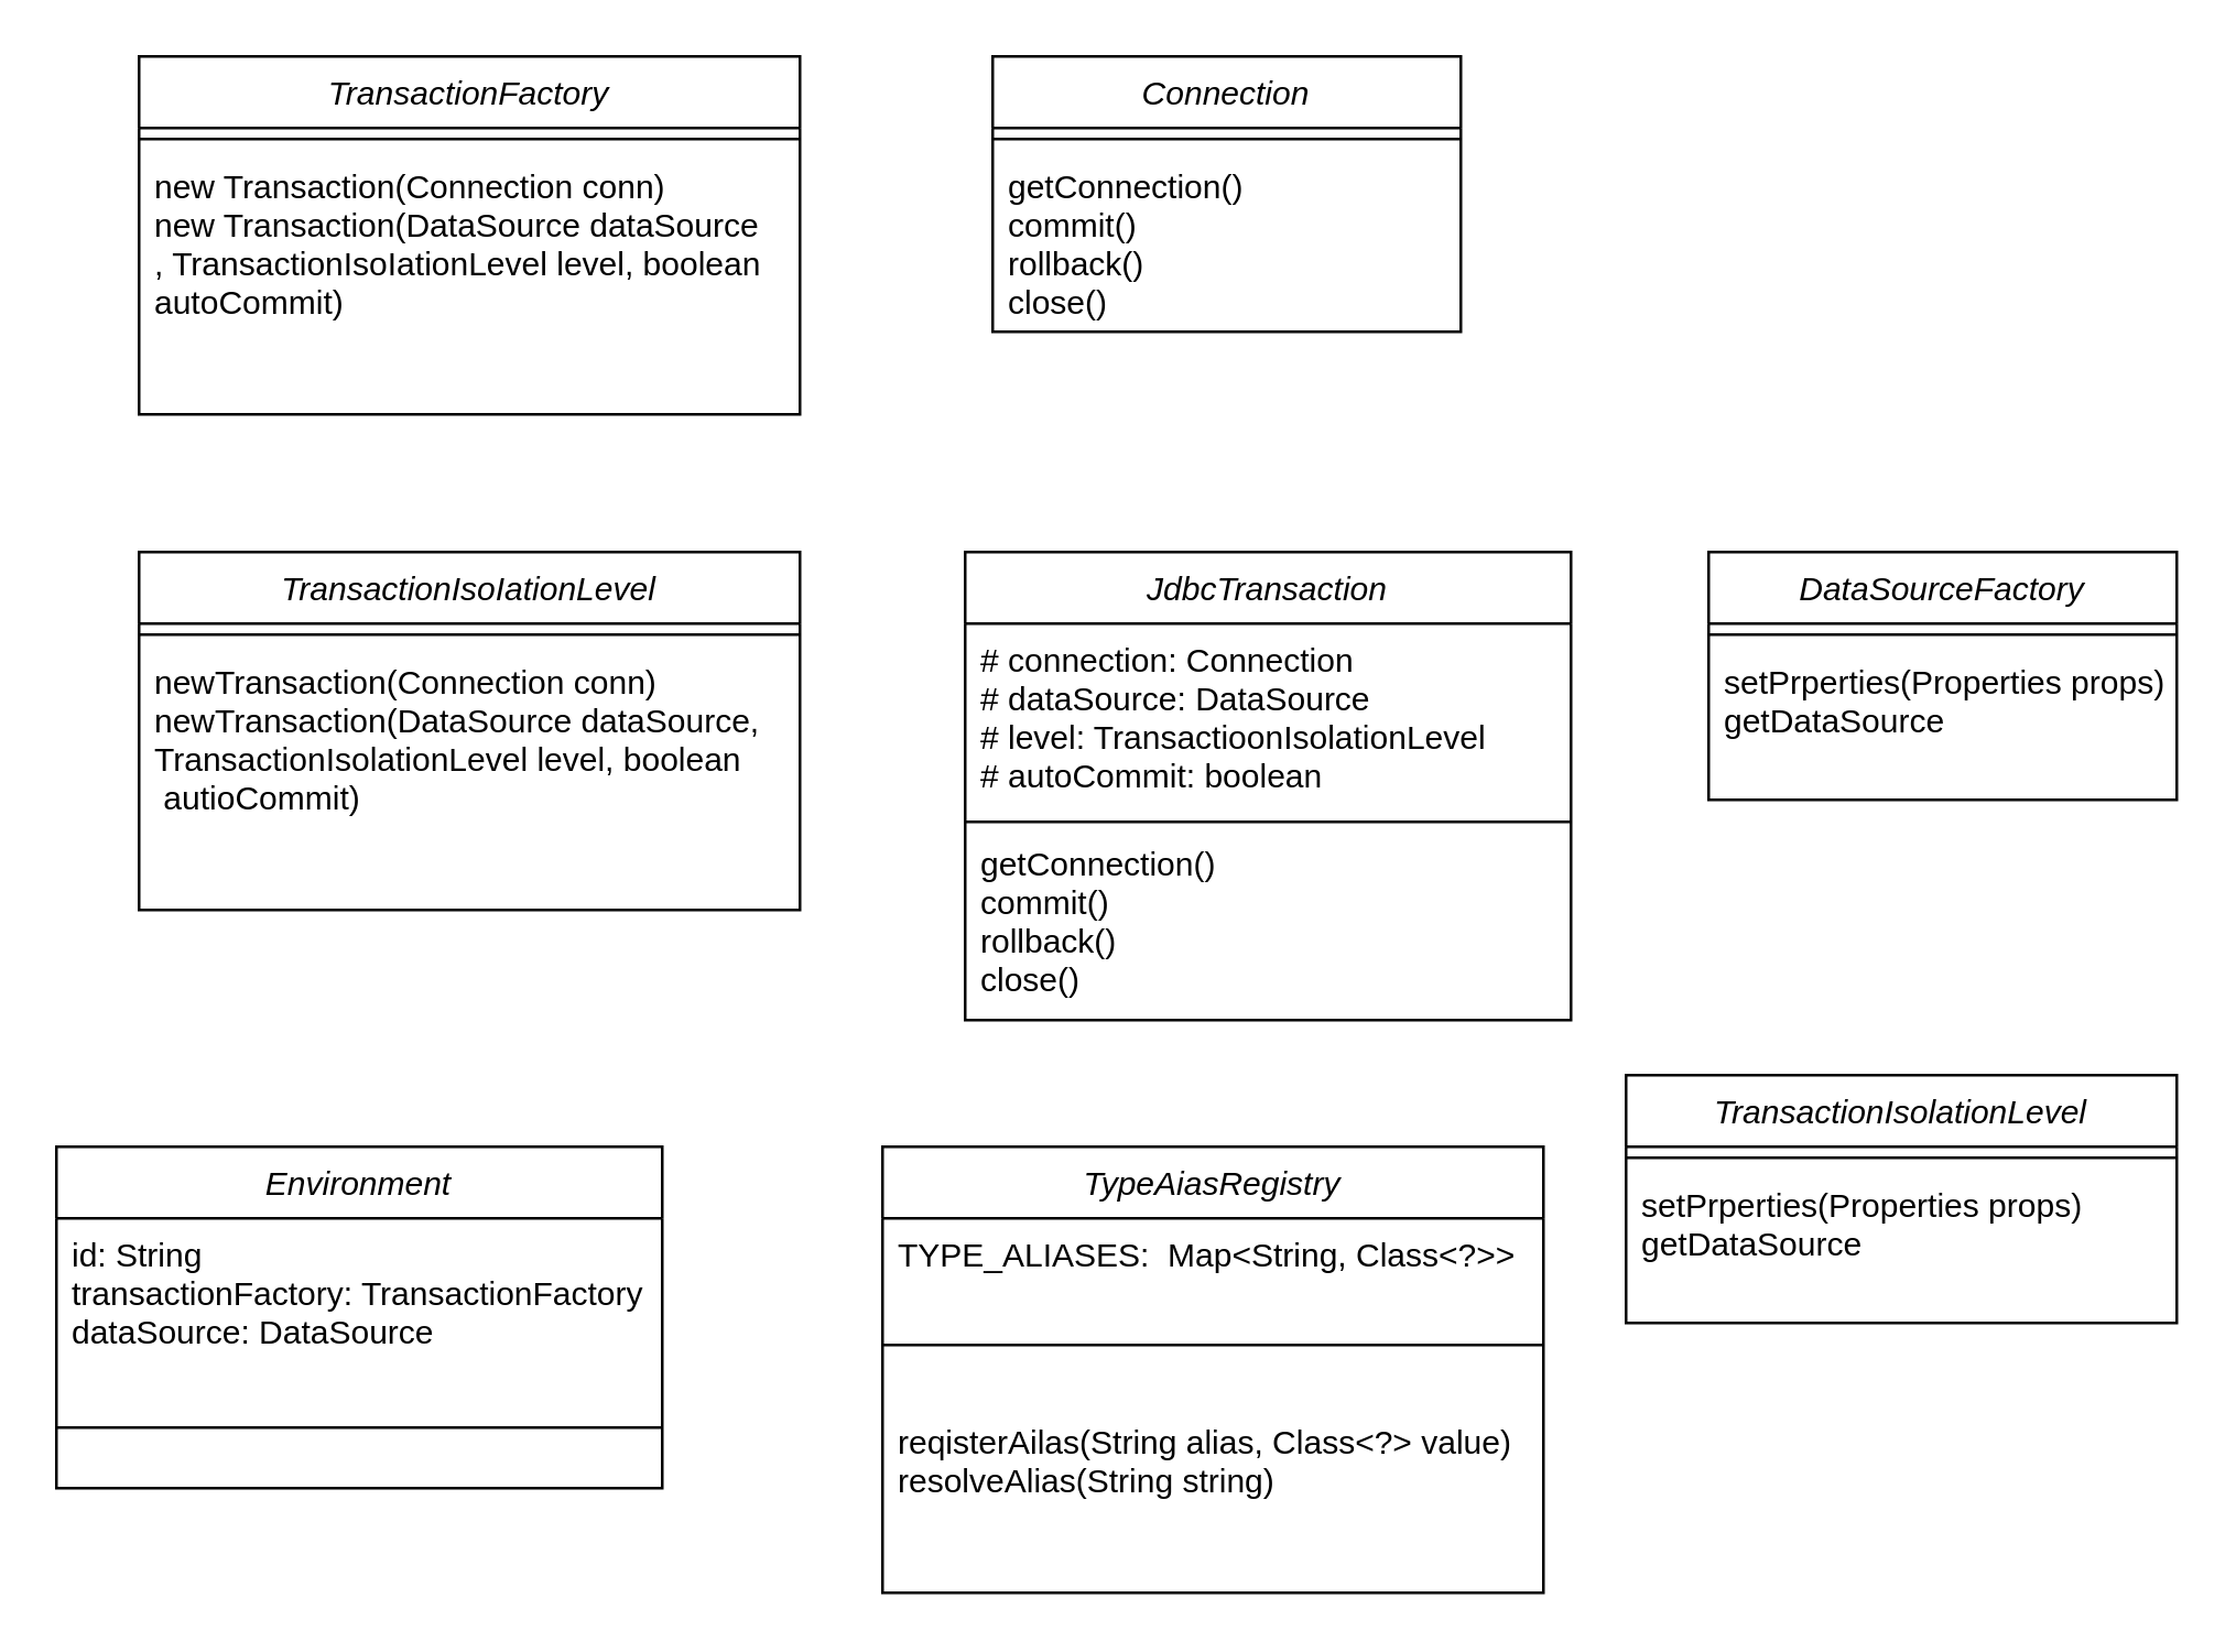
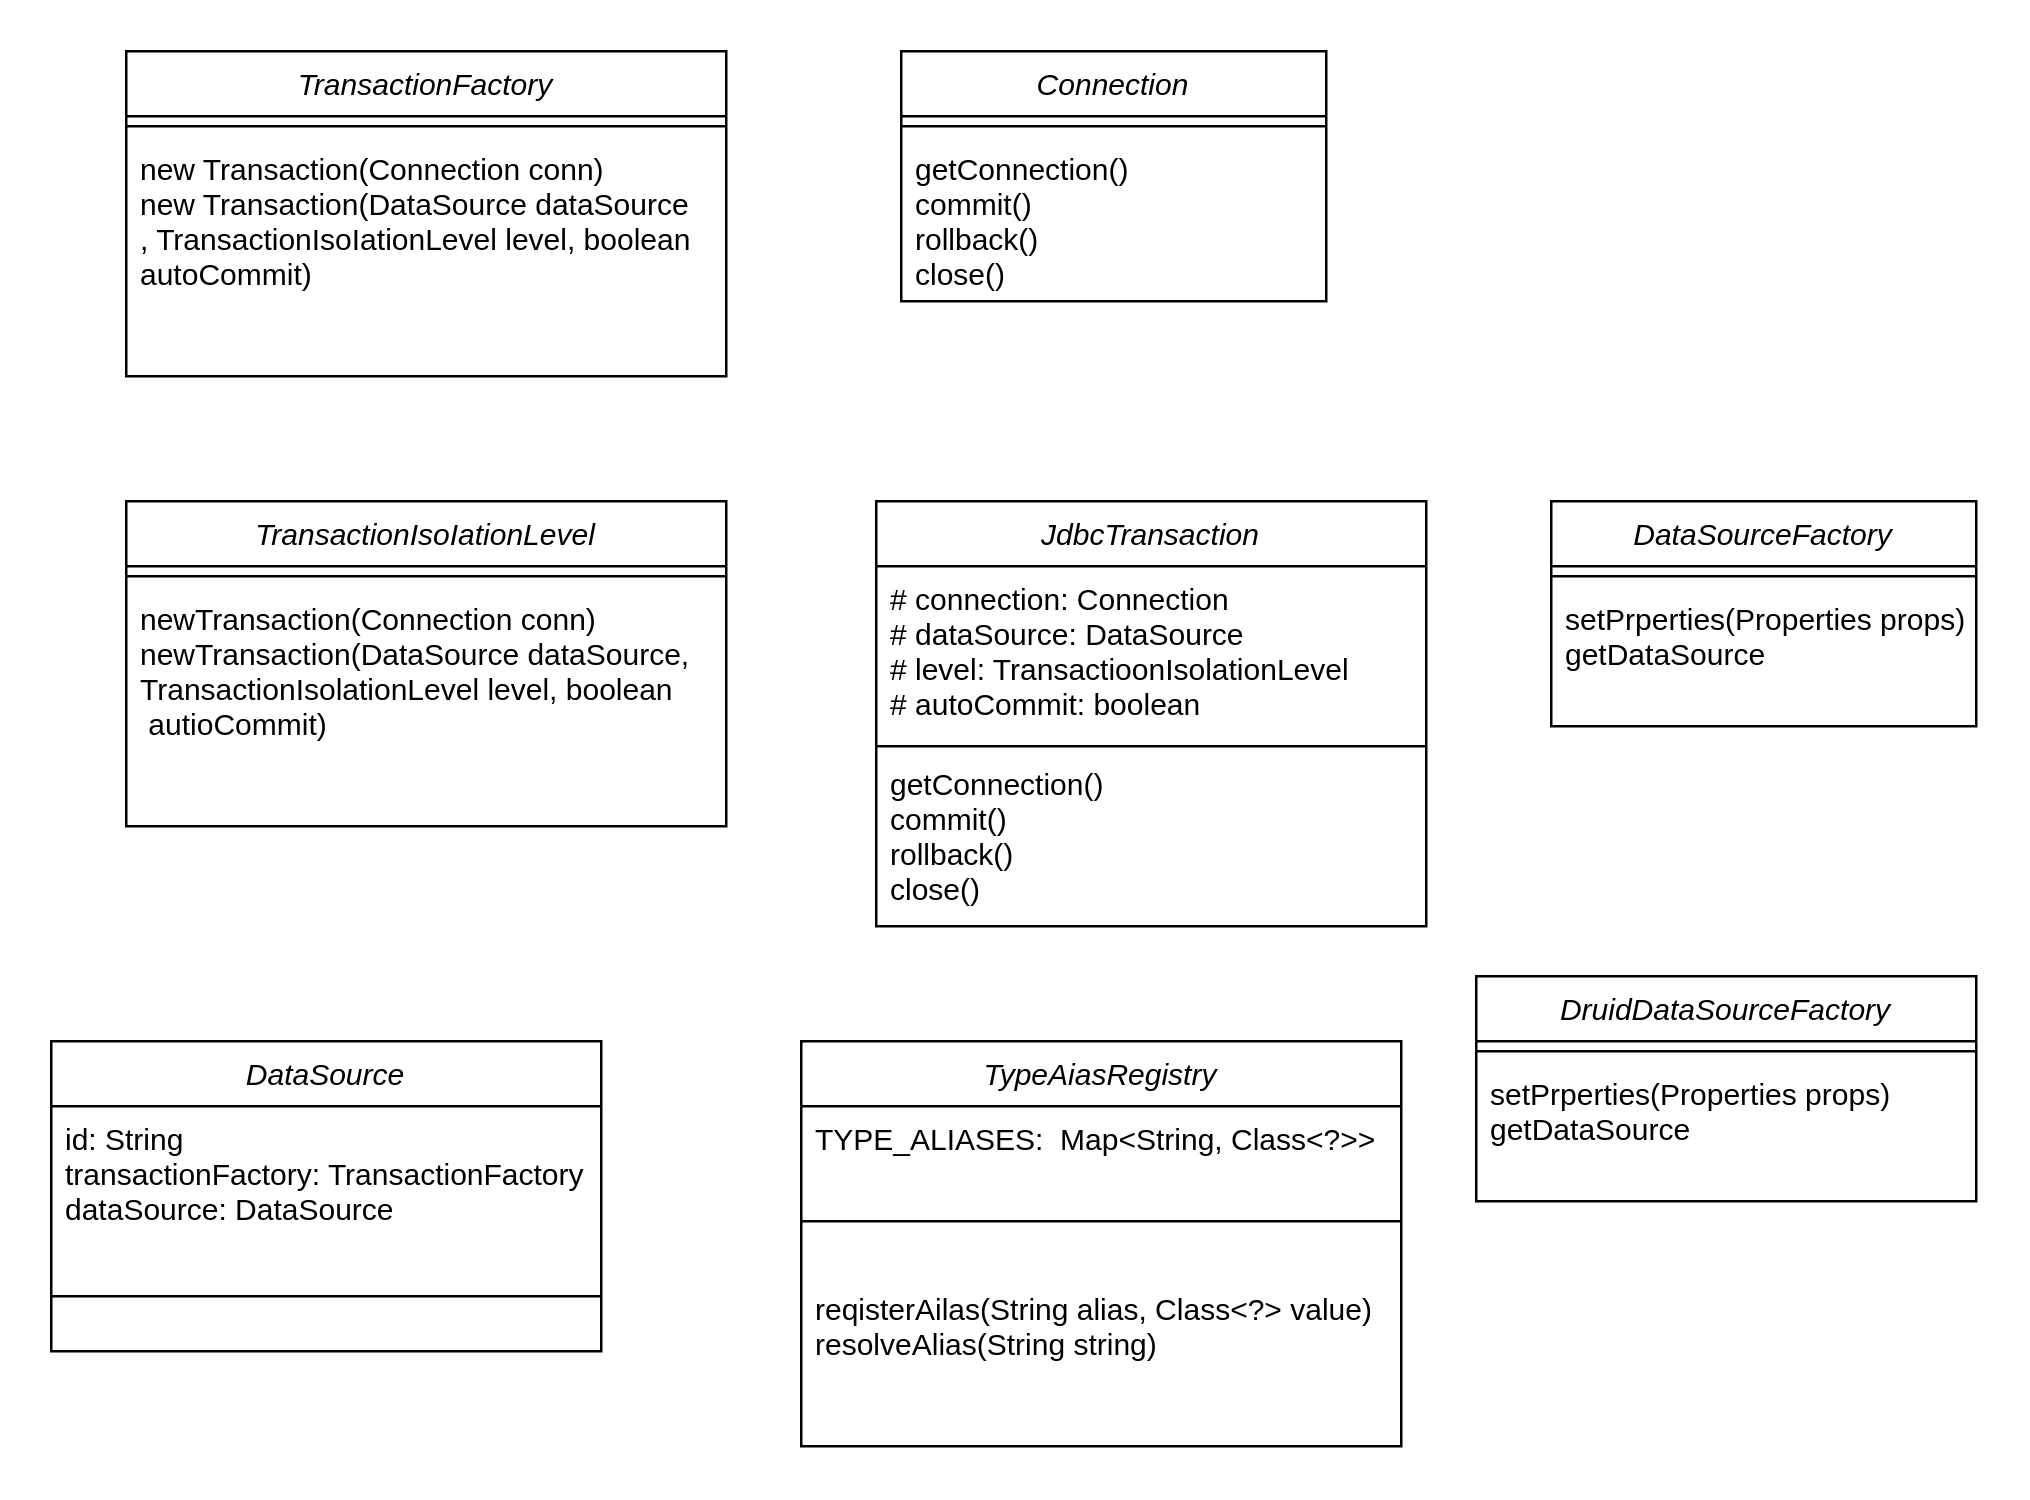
  <mxCell id="0" />
  <mxCell id="1" parent="0" />
  <mxCell id="2" value="TransactionFactory" style="swimlane;fontStyle=2;align=center;verticalAlign=top;childLayout=stackLayout;horizontal=1;startSize=26;horizontalStack=0;resizeParent=1;resizeLast=0;collapsible=1;marginBottom=0;rounded=0;shadow=0;strokeWidth=1;" parent="1" vertex="1"><mxGeometry x="50" y="20" width="240" height="130" as="geometry"><mxRectangle x="230" y="140" width="160" height="26" as="alternateBounds" /></mxGeometry></mxCell>
  <mxCell id="3" value="" style="line;html=1;strokeWidth=1;align=left;verticalAlign=middle;spacingTop=-1;spacingLeft=3;spacingRight=3;rotatable=0;labelPosition=right;points=[];portConstraint=eastwest;" parent="2" vertex="1"><mxGeometry y="26" width="240" height="8" as="geometry" /></mxCell>
  <mxCell id="4" value="new Transaction(Connection conn)&#10;new Transaction(DataSource dataSource&#10;, TransactionIsoIationLevel level, boolean&#10;autoCommit)" style="text;align=left;verticalAlign=top;spacingLeft=4;spacingRight=4;overflow=hidden;rotatable=0;points=[[0,0.5],[1,0.5]];portConstraint=eastwest;" parent="2" vertex="1"><mxGeometry y="34" width="240" height="96" as="geometry" /></mxCell>
  <mxCell id="5" value="Connection" style="swimlane;fontStyle=2;align=center;verticalAlign=top;childLayout=stackLayout;horizontal=1;startSize=26;horizontalStack=0;resizeParent=1;resizeLast=0;collapsible=1;marginBottom=0;rounded=0;shadow=0;strokeWidth=1;" vertex="1" parent="1"><mxGeometry x="360" y="20" width="170" height="100" as="geometry"><mxRectangle x="230" y="140" width="160" height="26" as="alternateBounds" /></mxGeometry></mxCell>
  <mxCell id="6" value="" style="line;html=1;strokeWidth=1;align=left;verticalAlign=middle;spacingTop=-1;spacingLeft=3;spacingRight=3;rotatable=0;labelPosition=right;points=[];portConstraint=eastwest;" vertex="1" parent="5"><mxGeometry y="26" width="170" height="8" as="geometry" /></mxCell>
  <mxCell id="7" value="getConnection()&#10;commit()&#10;rollback()&#10;close()&#10;" style="text;align=left;verticalAlign=top;spacingLeft=4;spacingRight=4;overflow=hidden;rotatable=0;points=[[0,0.5],[1,0.5]];portConstraint=eastwest;" vertex="1" parent="5"><mxGeometry y="34" width="170" height="66" as="geometry" /></mxCell>
  <mxCell id="8" value="TransactionIsoIationLevel" style="swimlane;fontStyle=2;align=center;verticalAlign=top;childLayout=stackLayout;horizontal=1;startSize=26;horizontalStack=0;resizeParent=1;resizeLast=0;collapsible=1;marginBottom=0;rounded=0;shadow=0;strokeWidth=1;" vertex="1" parent="1"><mxGeometry x="50" y="200" width="240" height="130" as="geometry"><mxRectangle x="230" y="140" width="160" height="26" as="alternateBounds" /></mxGeometry></mxCell>
  <mxCell id="9" value="" style="line;html=1;strokeWidth=1;align=left;verticalAlign=middle;spacingTop=-1;spacingLeft=3;spacingRight=3;rotatable=0;labelPosition=right;points=[];portConstraint=eastwest;" vertex="1" parent="8"><mxGeometry y="26" width="240" height="8" as="geometry" /></mxCell>
  <mxCell id="10" value="newTransaction(Connection conn)&#10;newTransaction(DataSource dataSource,&#10;TransactionIsolationLevel level, boolean&#10; autioCommit)" style="text;align=left;verticalAlign=top;spacingLeft=4;spacingRight=4;overflow=hidden;rotatable=0;points=[[0,0.5],[1,0.5]];portConstraint=eastwest;" vertex="1" parent="8"><mxGeometry y="34" width="240" height="96" as="geometry" /></mxCell>
  <mxCell id="11" value="JdbcTransaction" style="swimlane;fontStyle=2;align=center;verticalAlign=top;childLayout=stackLayout;horizontal=1;startSize=26;horizontalStack=0;resizeParent=1;resizeLast=0;collapsible=1;marginBottom=0;rounded=0;shadow=0;strokeWidth=1;" vertex="1" parent="1"><mxGeometry x="350" y="200" width="220" height="170" as="geometry"><mxRectangle x="230" y="140" width="160" height="26" as="alternateBounds" /></mxGeometry></mxCell>
  <mxCell id="12" value="# connection: Connection&#10;# dataSource: DataSource&#10;# level: TransactioonIsolationLevel&#10;# autoCommit: boolean" style="text;align=left;verticalAlign=top;spacingLeft=4;spacingRight=4;overflow=hidden;rotatable=0;points=[[0,0.5],[1,0.5]];portConstraint=eastwest;" vertex="1" parent="11"><mxGeometry y="26" width="220" height="70" as="geometry" /></mxCell>
  <mxCell id="13" value="" style="line;html=1;strokeWidth=1;align=left;verticalAlign=middle;spacingTop=-1;spacingLeft=3;spacingRight=3;rotatable=0;labelPosition=right;points=[];portConstraint=eastwest;" vertex="1" parent="11"><mxGeometry y="96" width="220" height="4" as="geometry" /></mxCell>
  <mxCell id="14" value="getConnection()&#10;commit()&#10;rollback()&#10;close()&#10;" style="text;align=left;verticalAlign=top;spacingLeft=4;spacingRight=4;overflow=hidden;rotatable=0;points=[[0,0.5],[1,0.5]];portConstraint=eastwest;" vertex="1" parent="11"><mxGeometry y="100" width="220" height="70" as="geometry" /></mxCell>
  <mxCell id="15" value="DataSourceFactory" style="swimlane;fontStyle=2;align=center;verticalAlign=top;childLayout=stackLayout;horizontal=1;startSize=26;horizontalStack=0;resizeParent=1;resizeLast=0;collapsible=1;marginBottom=0;rounded=0;shadow=0;strokeWidth=1;" vertex="1" parent="1"><mxGeometry x="620" y="200" width="170" height="90" as="geometry"><mxRectangle x="230" y="140" width="160" height="26" as="alternateBounds" /></mxGeometry></mxCell>
  <mxCell id="16" value="" style="line;html=1;strokeWidth=1;align=left;verticalAlign=middle;spacingTop=-1;spacingLeft=3;spacingRight=3;rotatable=0;labelPosition=right;points=[];portConstraint=eastwest;" vertex="1" parent="15"><mxGeometry y="26" width="170" height="8" as="geometry" /></mxCell>
  <mxCell id="17" value="setPrperties(Properties props)&#10;getDataSource" style="text;align=left;verticalAlign=top;spacingLeft=4;spacingRight=4;overflow=hidden;rotatable=0;points=[[0,0.5],[1,0.5]];portConstraint=eastwest;" vertex="1" parent="15"><mxGeometry y="34" width="170" height="46" as="geometry" /></mxCell>
- <mxCell id="18" value="TransactionIsolationLevel" style="swimlane;fontStyle=2;align=center;verticalAlign=top;childLayout=stackLayout;horizontal=1;startSize=26;horizontalStack=0;resizeParent=1;resizeLast=0;collapsible=1;marginBottom=0;rounded=0;shadow=0;strokeWidth=1;" vertex="1" parent="1"><mxGeometry x="590" y="390" width="200" height="90" as="geometry"><mxRectangle x="230" y="140" width="160" height="26" as="alternateBounds" /></mxGeometry></mxCell>
+ <mxCell id="18" value="DruidDataSourceFactory" style="swimlane;fontStyle=2;align=center;verticalAlign=top;childLayout=stackLayout;horizontal=1;startSize=26;horizontalStack=0;resizeParent=1;resizeLast=0;collapsible=1;marginBottom=0;rounded=0;shadow=0;strokeWidth=1;" vertex="1" parent="1"><mxGeometry x="590" y="390" width="200" height="90" as="geometry"><mxRectangle x="230" y="140" width="160" height="26" as="alternateBounds" /></mxGeometry></mxCell>
  <mxCell id="19" value="" style="line;html=1;strokeWidth=1;align=left;verticalAlign=middle;spacingTop=-1;spacingLeft=3;spacingRight=3;rotatable=0;labelPosition=right;points=[];portConstraint=eastwest;" vertex="1" parent="18"><mxGeometry y="26" width="200" height="8" as="geometry" /></mxCell>
  <mxCell id="20" value="setPrperties(Properties props)&#10;getDataSource" style="text;align=left;verticalAlign=top;spacingLeft=4;spacingRight=4;overflow=hidden;rotatable=0;points=[[0,0.5],[1,0.5]];portConstraint=eastwest;" vertex="1" parent="18"><mxGeometry y="34" width="200" height="46" as="geometry" /></mxCell>
- <mxCell id="21" value="Environment" style="swimlane;fontStyle=2;align=center;verticalAlign=top;childLayout=stackLayout;horizontal=1;startSize=26;horizontalStack=0;resizeParent=1;resizeLast=0;collapsible=1;marginBottom=0;rounded=0;shadow=0;strokeWidth=1;" vertex="1" parent="1"><mxGeometry x="20" y="416" width="220" height="124" as="geometry"><mxRectangle x="230" y="140" width="160" height="26" as="alternateBounds" /></mxGeometry></mxCell>
+ <mxCell id="21" value="DataSource" style="swimlane;fontStyle=2;align=center;verticalAlign=top;childLayout=stackLayout;horizontal=1;startSize=26;horizontalStack=0;resizeParent=1;resizeLast=0;collapsible=1;marginBottom=0;rounded=0;shadow=0;strokeWidth=1;" vertex="1" parent="1"><mxGeometry x="20" y="416" width="220" height="124" as="geometry"><mxRectangle x="230" y="140" width="160" height="26" as="alternateBounds" /></mxGeometry></mxCell>
  <mxCell id="22" value="id: String&#10;transactionFactory: TransactionFactory&#10;dataSource: DataSource" style="text;align=left;verticalAlign=top;spacingLeft=4;spacingRight=4;overflow=hidden;rotatable=0;points=[[0,0.5],[1,0.5]];portConstraint=eastwest;" vertex="1" parent="21"><mxGeometry y="26" width="220" height="54" as="geometry" /></mxCell>
  <mxCell id="23" value="" style="line;html=1;strokeWidth=1;align=left;verticalAlign=middle;spacingTop=-1;spacingLeft=3;spacingRight=3;rotatable=0;labelPosition=right;points=[];portConstraint=eastwest;" vertex="1" parent="21"><mxGeometry y="80" width="220" height="44" as="geometry" /></mxCell>
  <mxCell id="24" value="TypeAiasRegistry" style="swimlane;fontStyle=2;align=center;verticalAlign=top;childLayout=stackLayout;horizontal=1;startSize=26;horizontalStack=0;resizeParent=1;resizeLast=0;collapsible=1;marginBottom=0;rounded=0;shadow=0;strokeWidth=1;" vertex="1" parent="1"><mxGeometry x="320" y="416" width="240" height="162" as="geometry"><mxRectangle x="230" y="140" width="160" height="26" as="alternateBounds" /></mxGeometry></mxCell>
  <mxCell id="25" value="TYPE_ALIASES:  Map&lt;String, Class&lt;?&gt;&gt;" style="text;align=left;verticalAlign=top;spacingLeft=4;spacingRight=4;overflow=hidden;rotatable=0;points=[[0,0.5],[1,0.5]];portConstraint=eastwest;" vertex="1" parent="24"><mxGeometry y="26" width="240" height="24" as="geometry" /></mxCell>
  <mxCell id="26" value="" style="line;html=1;strokeWidth=1;align=left;verticalAlign=middle;spacingTop=-1;spacingLeft=3;spacingRight=3;rotatable=0;labelPosition=right;points=[];portConstraint=eastwest;" vertex="1" parent="24"><mxGeometry y="50" width="240" height="44" as="geometry" /></mxCell>
  <mxCell id="27" value="reqisterAilas(String alias, Class&lt;?&gt; value)&#10;resolveAlias(String string)" style="text;align=left;verticalAlign=top;spacingLeft=4;spacingRight=4;overflow=hidden;rotatable=0;points=[[0,0.5],[1,0.5]];portConstraint=eastwest;" vertex="1" parent="24"><mxGeometry y="94" width="240" height="46" as="geometry" /></mxCell>
